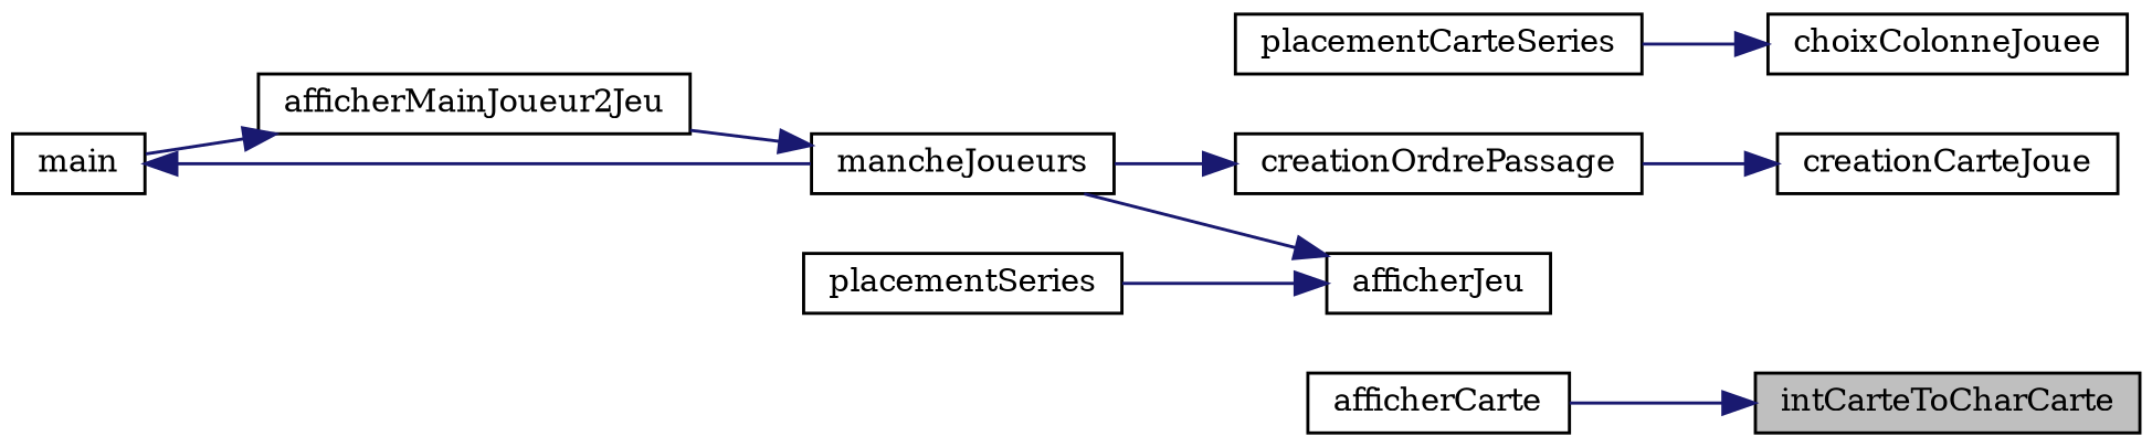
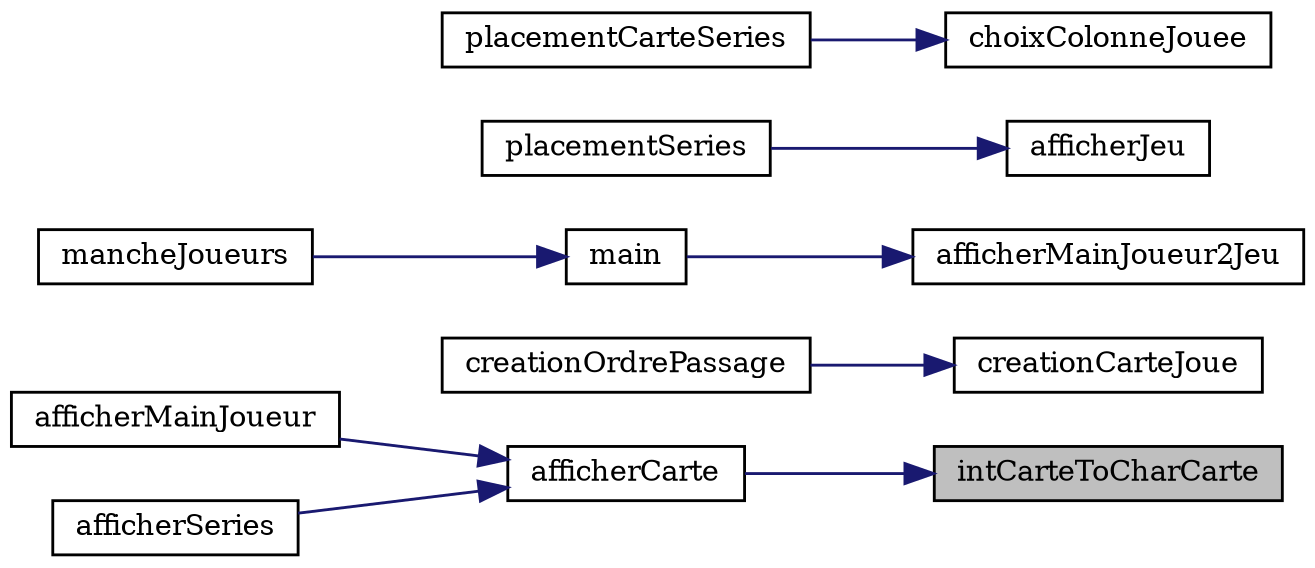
  digraph {
    fontname="DejaVu Serif"
    rankdir=RL
    node [color=black fillcolor=white fontname="DejaVu Serif" fontsize=10 shape=record style=filled]
    edge [color=midnightblue dir=back fontname="DejaVu Serif" fontsize=10 labelfontname=Helvetica labelfontsize=10 style=solid]
    n1 [fillcolor=grey75 fontcolor=black height=0.2 label=intCarteToCharCarte width=0.4]
    n2 [height=0.2 label=afficherCarte width=0.4]
+   n3 [height=0.2 label=afficherMainJoueur width=0.4]
+   n4 [height=0.2 label=afficherSeries width=0.4]
    n5 [height=0.2 label=creationCarteJoue width=0.4]
    n6 [height=0.2 label=creationOrdrePassage width=0.4]
    n7 [height=0.2 label=mancheJoueurs width=0.4]
    n8 [height=0.2 label=afficherMainJoueur2Jeu width=0.4]
    n9 [height=0.2 label=main width=0.4]
    n10 [height=0.2 label=afficherJeu width=0.4]
    n11 [height=0.2 label=placementSeries width=0.4]
    n12 [height=0.2 label=choixColonneJouee width=0.4]
    n13 [height=0.2 label=placementCarteSeries width=0.4]
    n1 -> n2
+   n2 -> n3
+   n2 -> n4
    n5 -> n6
-   n6 -> n7
-   n7 -> n8
    n8 -> n9
    n9 -> n7
-   n10 -> n7
    n10 -> n11
    n12 -> n13
  }
